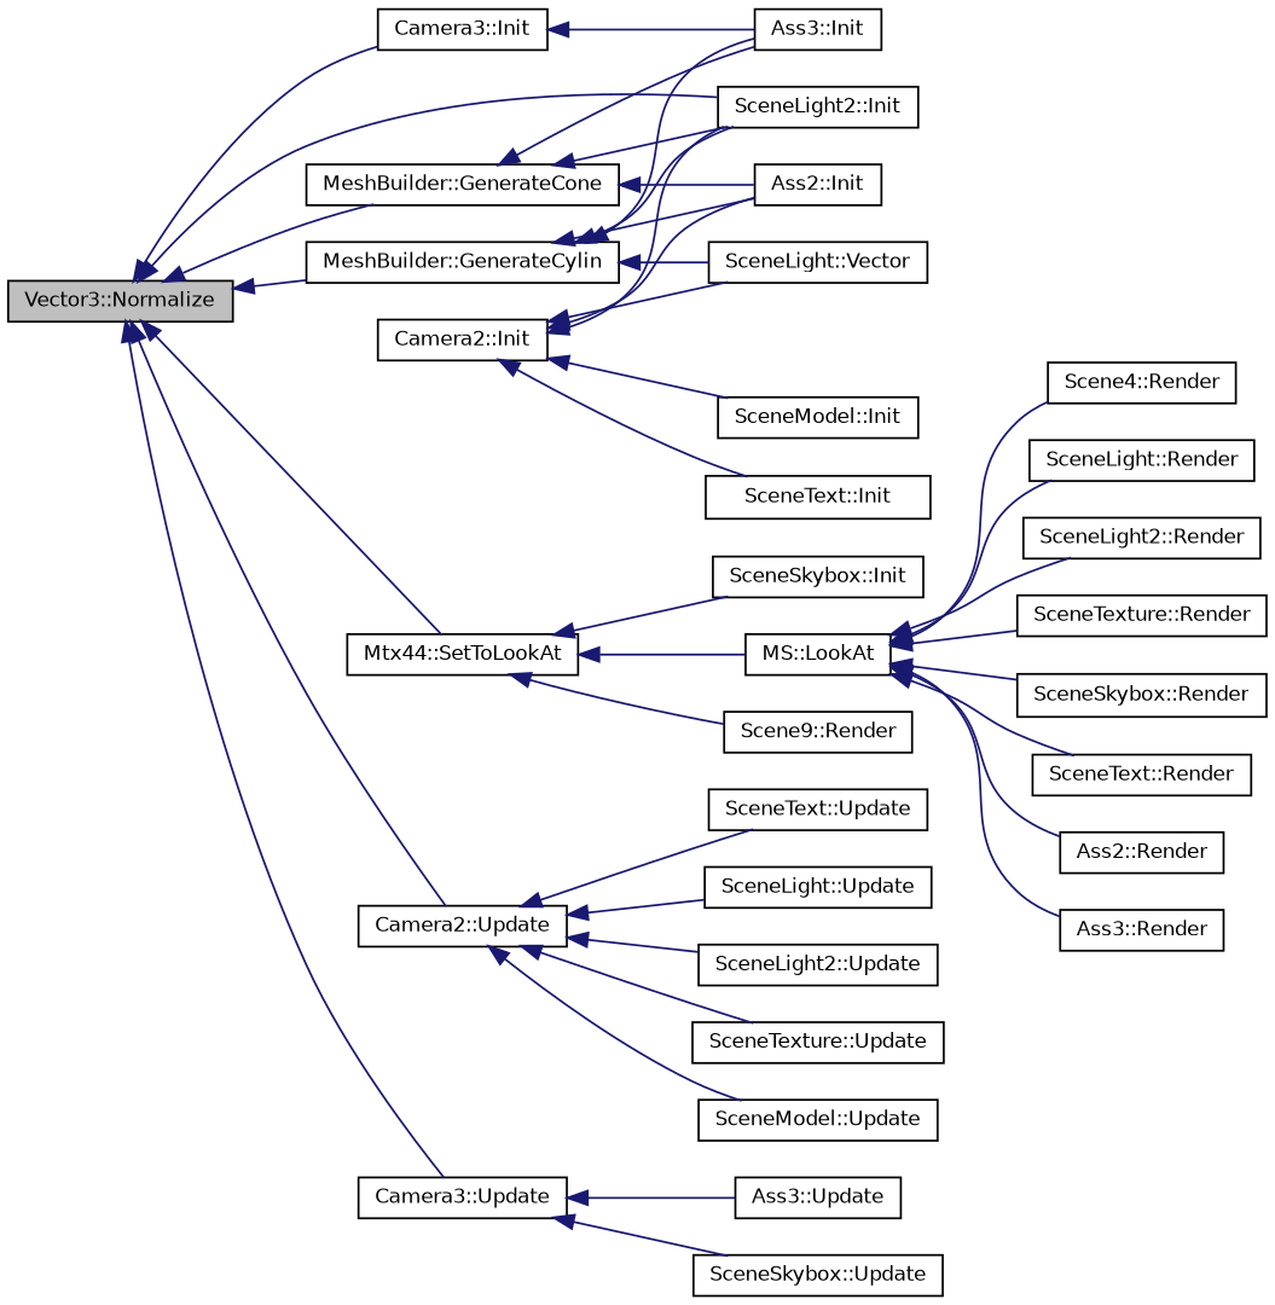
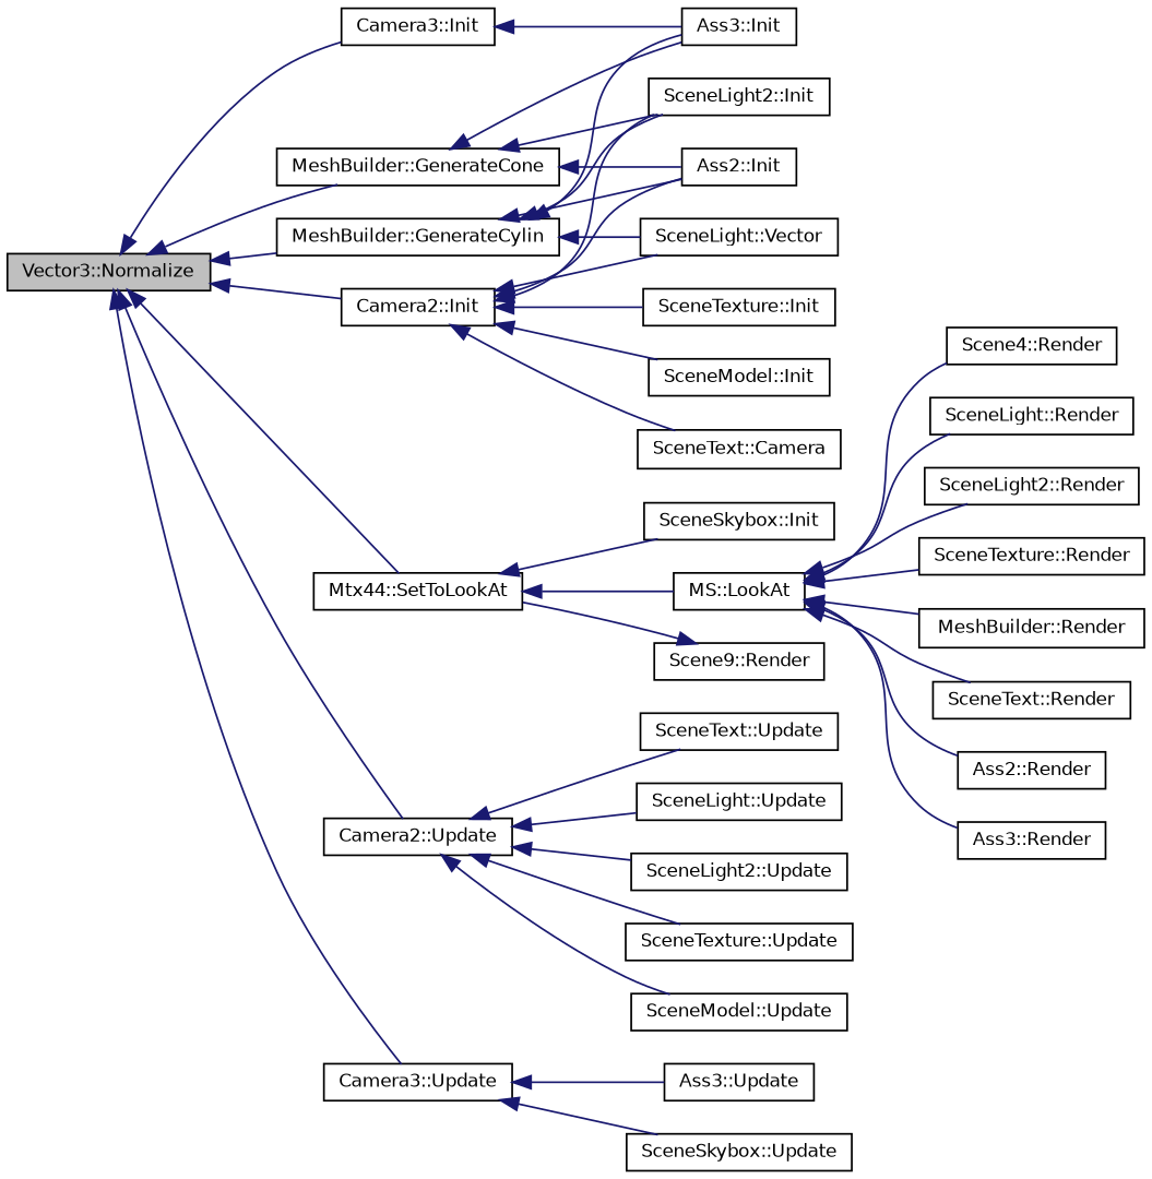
  digraph {
    rankdir=LR
    node [color=black fontname=Helvetica fontsize=10 shape=record]
    edge [color=midnightblue dir=back fontname=Helvetica fontsize=10 labelfontname=Helvetica labelfontsize=10 style=solid]
    n1 [fillcolor=grey75 fontcolor=black height=0.2 label="Vector3::Normalize" style=filled width=0.4]
    n2 [height=0.2 label="MeshBuilder::GenerateCone" width=0.4]
    n3 [height=0.2 label="MeshBuilder::GenerateCylin" width=0.4]
    n4 [height=0.2 label="Camera2::Init" width=0.4]
    n5 [height=0.2 label="Camera3::Init" width=0.4]
    n6 [height=0.2 label="Mtx44::SetToLookAt" width=0.4]
    n7 [height=0.2 label="Camera2::Update" width=0.4]
    n8 [height=0.2 label="Camera3::Update" width=0.4]
    n9 [height=0.2 label="SceneLight2::Init" width=0.4]
    n10 [height=0.2 label="Ass2::Init" width=0.4]
    n11 [height=0.2 label="Ass3::Init" width=0.4]
    n12 [height=0.2 label="SceneLight::Vector" width=0.4]
+   n13 [height=0.2 label="SceneTexture::Init" width=0.4]
    n14 [height=0.2 label="SceneModel::Init" width=0.4]
-   n15 [height=0.2 label="SceneText::Init" width=0.4]
+   n15 [height=0.2 label="SceneText::Camera" width=0.4]
    n16 [height=0.2 label="SceneSkybox::Init" width=0.4]
    n17 [height=0.2 label="MS::LookAt" width=0.4]
    n18 [height=0.2 label="Scene9::Render" width=0.4]
    n19 [height=0.2 label="SceneLight::Update" width=0.4]
    n20 [height=0.2 label="SceneLight2::Update" width=0.4]
    n21 [height=0.2 label="SceneTexture::Update" width=0.4]
    n22 [height=0.2 label="SceneModel::Update" width=0.4]
    n23 [height=0.2 label="SceneText::Update" width=0.4]
    n24 [height=0.2 label="SceneSkybox::Update" width=0.4]
    n25 [height=0.2 label="Ass3::Update" width=0.4]
    n26 [height=0.2 label="Scene4::Render" width=0.4]
    n27 [height=0.2 label="SceneLight::Render" width=0.4]
    n28 [height=0.2 label="SceneLight2::Render" width=0.4]
    n29 [height=0.2 label="SceneTexture::Render" width=0.4]
-   n30 [height=0.2 label="SceneSkybox::Render" width=0.4]
+   n30 [height=0.2 label="MeshBuilder::Render" width=0.4]
    n31 [height=0.2 label="SceneText::Render" width=0.4]
    n32 [height=0.2 label="Ass2::Render" width=0.4]
    n33 [height=0.2 label="Ass3::Render" width=0.4]
    n1 -> n2
    n1 -> n3
-   n1 -> n9
+   n1 -> n4
    n1 -> n5
    n1 -> n6
    n1 -> n7
    n1 -> n8
    n2 -> n9
    n2 -> n10
    n2 -> n11
    n3 -> n9
    n3 -> n10
    n3 -> n11
    n3 -> n12
    n4 -> n9
    n4 -> n10
    n4 -> n12
+   n4 -> n13
    n4 -> n14
    n4 -> n15
    n5 -> n11
    n6 -> n16
    n6 -> n17
-   n6 -> n18
+   n18 -> n6
    n7 -> n19
    n7 -> n20
    n7 -> n21
    n7 -> n22
    n7 -> n23
    n8 -> n24
    n8 -> n25
    n17 -> n26
    n17 -> n27
    n17 -> n28
    n17 -> n29
    n17 -> n30
    n17 -> n31
    n17 -> n32
    n17 -> n33
  }
